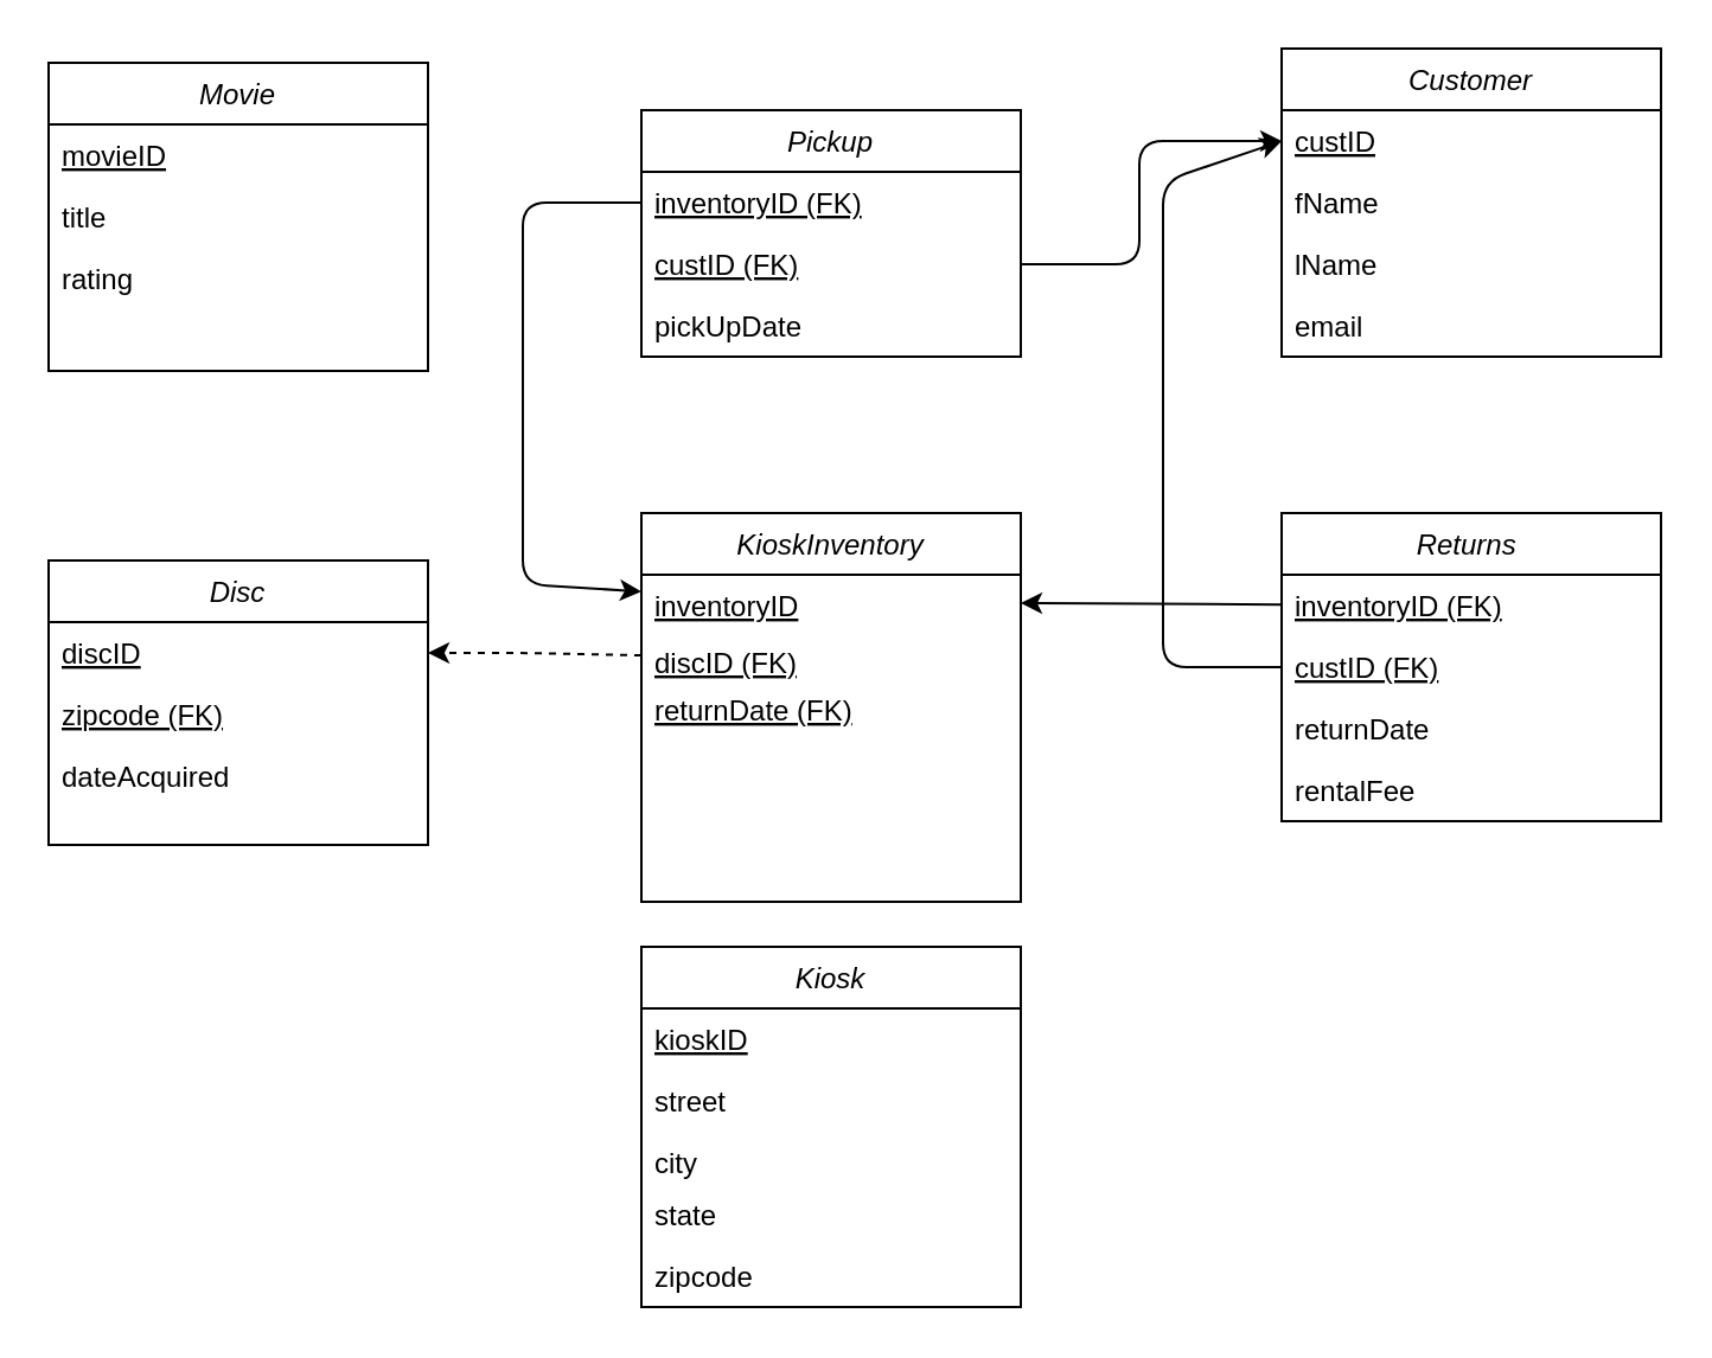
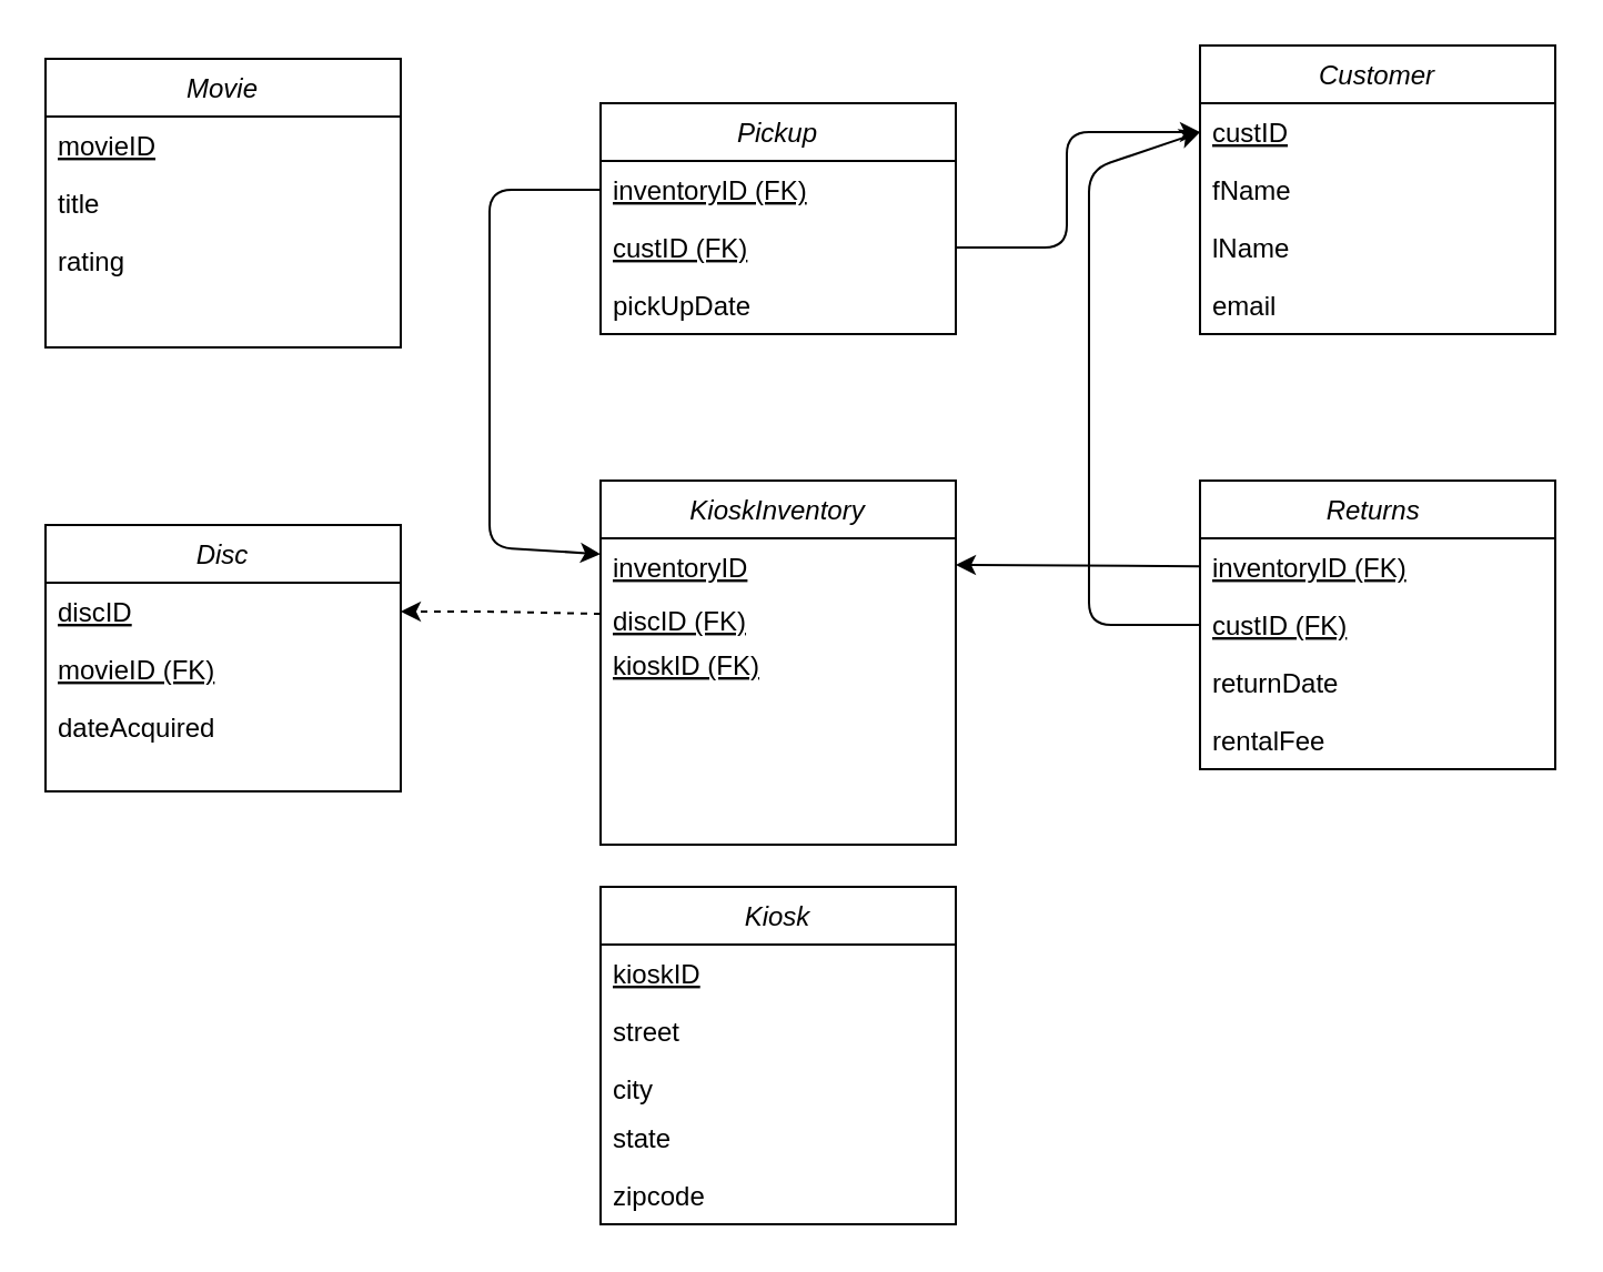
  <mxCell id="0" />
  <mxCell id="1" parent="0" />
  <mxCell id="2" value="Movie" style="swimlane;fontStyle=2;align=center;verticalAlign=top;childLayout=stackLayout;horizontal=1;startSize=26;horizontalStack=0;resizeParent=1;resizeLast=0;collapsible=1;marginBottom=0;rounded=0;shadow=0;strokeWidth=1;" parent="1" vertex="1"><mxGeometry x="20" y="26" width="160" height="130" as="geometry"><mxRectangle x="230" y="140" width="160" height="26" as="alternateBounds" /></mxGeometry></mxCell>
  <mxCell id="3" value="movieID" style="text;align=left;verticalAlign=top;spacingLeft=4;spacingRight=4;overflow=hidden;rotatable=0;points=[[0,0.5],[1,0.5]];portConstraint=eastwest;fontStyle=4" parent="2" vertex="1"><mxGeometry y="26" width="160" height="26" as="geometry" /></mxCell>
  <mxCell id="4" value="title" style="text;align=left;verticalAlign=top;spacingLeft=4;spacingRight=4;overflow=hidden;rotatable=0;points=[[0,0.5],[1,0.5]];portConstraint=eastwest;rounded=0;shadow=0;html=0;" parent="2" vertex="1"><mxGeometry y="52" width="160" height="26" as="geometry" /></mxCell>
  <mxCell id="5" value="rating" style="text;align=left;verticalAlign=top;spacingLeft=4;spacingRight=4;overflow=hidden;rotatable=0;points=[[0,0.5],[1,0.5]];portConstraint=eastwest;rounded=0;shadow=0;html=0;" parent="2" vertex="1"><mxGeometry y="78" width="160" height="26" as="geometry" /></mxCell>
  <mxCell id="6" value="KioskInventory" style="swimlane;fontStyle=2;align=center;verticalAlign=top;childLayout=stackLayout;horizontal=1;startSize=26;horizontalStack=0;resizeParent=1;resizeLast=0;collapsible=1;marginBottom=0;rounded=0;shadow=0;strokeWidth=1;" parent="1" vertex="1"><mxGeometry x="270" y="216" width="160" height="164" as="geometry"><mxRectangle x="230" y="140" width="160" height="26" as="alternateBounds" /></mxGeometry></mxCell>
  <mxCell id="7" value="inventoryID" style="text;align=left;verticalAlign=top;spacingLeft=4;spacingRight=4;overflow=hidden;rotatable=0;points=[[0,0.5],[1,0.5]];portConstraint=eastwest;fontStyle=4" parent="6" vertex="1"><mxGeometry y="26" width="160" height="24" as="geometry" /></mxCell>
  <mxCell id="8" value="discID (FK)" style="text;align=left;verticalAlign=top;spacingLeft=4;spacingRight=4;overflow=hidden;rotatable=0;points=[[0,0.5],[1,0.5]];portConstraint=eastwest;fontStyle=4" parent="6" vertex="1"><mxGeometry y="50" width="160" height="20" as="geometry" /></mxCell>
- <mxCell id="9" value="returnDate (FK)&#10;" style="text;align=left;verticalAlign=top;spacingLeft=4;spacingRight=4;overflow=hidden;rotatable=0;points=[[0,0.5],[1,0.5]];portConstraint=eastwest;fontStyle=4" parent="6" vertex="1"><mxGeometry y="70" width="160" height="20" as="geometry" /></mxCell>
+ <mxCell id="9" value="kioskID (FK)&#10;" style="text;align=left;verticalAlign=top;spacingLeft=4;spacingRight=4;overflow=hidden;rotatable=0;points=[[0,0.5],[1,0.5]];portConstraint=eastwest;fontStyle=4" parent="6" vertex="1"><mxGeometry y="70" width="160" height="20" as="geometry" /></mxCell>
  <mxCell id="10" value="Customer" style="swimlane;fontStyle=2;align=center;verticalAlign=top;childLayout=stackLayout;horizontal=1;startSize=26;horizontalStack=0;resizeParent=1;resizeLast=0;collapsible=1;marginBottom=0;rounded=0;shadow=0;strokeWidth=1;" parent="1" vertex="1"><mxGeometry x="540" y="20" width="160" height="130" as="geometry"><mxRectangle x="230" y="140" width="160" height="26" as="alternateBounds" /></mxGeometry></mxCell>
  <mxCell id="11" value="custID" style="text;align=left;verticalAlign=top;spacingLeft=4;spacingRight=4;overflow=hidden;rotatable=0;points=[[0,0.5],[1,0.5]];portConstraint=eastwest;fontStyle=4" parent="10" vertex="1"><mxGeometry y="26" width="160" height="26" as="geometry" /></mxCell>
  <mxCell id="12" value="fName" style="text;align=left;verticalAlign=top;spacingLeft=4;spacingRight=4;overflow=hidden;rotatable=0;points=[[0,0.5],[1,0.5]];portConstraint=eastwest;rounded=0;shadow=0;html=0;" parent="10" vertex="1"><mxGeometry y="52" width="160" height="26" as="geometry" /></mxCell>
  <mxCell id="13" value="lName" style="text;align=left;verticalAlign=top;spacingLeft=4;spacingRight=4;overflow=hidden;rotatable=0;points=[[0,0.5],[1,0.5]];portConstraint=eastwest;rounded=0;shadow=0;html=0;" parent="10" vertex="1"><mxGeometry y="78" width="160" height="26" as="geometry" /></mxCell>
  <mxCell id="14" value="email" style="text;align=left;verticalAlign=top;spacingLeft=4;spacingRight=4;overflow=hidden;rotatable=0;points=[[0,0.5],[1,0.5]];portConstraint=eastwest;rounded=0;shadow=0;html=0;" parent="10" vertex="1"><mxGeometry y="104" width="160" height="26" as="geometry" /></mxCell>
  <mxCell id="15" value="Disc" style="swimlane;fontStyle=2;align=center;verticalAlign=top;childLayout=stackLayout;horizontal=1;startSize=26;horizontalStack=0;resizeParent=1;resizeLast=0;collapsible=1;marginBottom=0;rounded=0;shadow=0;strokeWidth=1;" parent="1" vertex="1"><mxGeometry x="20" y="236" width="160" height="120" as="geometry"><mxRectangle x="230" y="140" width="160" height="26" as="alternateBounds" /></mxGeometry></mxCell>
  <mxCell id="16" value="discID" style="text;align=left;verticalAlign=top;spacingLeft=4;spacingRight=4;overflow=hidden;rotatable=0;points=[[0,0.5],[1,0.5]];portConstraint=eastwest;fontStyle=4" parent="15" vertex="1"><mxGeometry y="26" width="160" height="26" as="geometry" /></mxCell>
- <mxCell id="17" value="zipcode (FK)" style="text;align=left;verticalAlign=top;spacingLeft=4;spacingRight=4;overflow=hidden;rotatable=0;points=[[0,0.5],[1,0.5]];portConstraint=eastwest;rounded=0;shadow=0;html=0;fontStyle=4" parent="15" vertex="1"><mxGeometry y="52" width="160" height="26" as="geometry" /></mxCell>
+ <mxCell id="17" value="movieID (FK)" style="text;align=left;verticalAlign=top;spacingLeft=4;spacingRight=4;overflow=hidden;rotatable=0;points=[[0,0.5],[1,0.5]];portConstraint=eastwest;rounded=0;shadow=0;html=0;fontStyle=4" parent="15" vertex="1"><mxGeometry y="52" width="160" height="26" as="geometry" /></mxCell>
  <mxCell id="18" value="dateAcquired" style="text;align=left;verticalAlign=top;spacingLeft=4;spacingRight=4;overflow=hidden;rotatable=0;points=[[0,0.5],[1,0.5]];portConstraint=eastwest;rounded=0;shadow=0;html=0;" parent="15" vertex="1"><mxGeometry y="78" width="160" height="26" as="geometry" /></mxCell>
  <mxCell id="19" value="Kiosk" style="swimlane;fontStyle=2;align=center;verticalAlign=top;childLayout=stackLayout;horizontal=1;startSize=26;horizontalStack=0;resizeParent=1;resizeLast=0;collapsible=1;marginBottom=0;rounded=0;shadow=0;strokeWidth=1;" parent="1" vertex="1"><mxGeometry x="270" y="399" width="160" height="152" as="geometry"><mxRectangle x="230" y="140" width="160" height="26" as="alternateBounds" /></mxGeometry></mxCell>
  <mxCell id="20" value="kioskID" style="text;align=left;verticalAlign=top;spacingLeft=4;spacingRight=4;overflow=hidden;rotatable=0;points=[[0,0.5],[1,0.5]];portConstraint=eastwest;fontStyle=4" parent="19" vertex="1"><mxGeometry y="26" width="160" height="26" as="geometry" /></mxCell>
  <mxCell id="21" value="street" style="text;align=left;verticalAlign=top;spacingLeft=4;spacingRight=4;overflow=hidden;rotatable=0;points=[[0,0.5],[1,0.5]];portConstraint=eastwest;rounded=0;shadow=0;html=0;" parent="19" vertex="1"><mxGeometry y="52" width="160" height="26" as="geometry" /></mxCell>
  <mxCell id="22" value="city" style="text;align=left;verticalAlign=top;spacingLeft=4;spacingRight=4;overflow=hidden;rotatable=0;points=[[0,0.5],[1,0.5]];portConstraint=eastwest;rounded=0;shadow=0;html=0;" parent="19" vertex="1"><mxGeometry y="78" width="160" height="22" as="geometry" /></mxCell>
  <mxCell id="23" value="state" style="text;align=left;verticalAlign=top;spacingLeft=4;spacingRight=4;overflow=hidden;rotatable=0;points=[[0,0.5],[1,0.5]];portConstraint=eastwest;rounded=0;shadow=0;html=0;" parent="19" vertex="1"><mxGeometry y="100" width="160" height="26" as="geometry" /></mxCell>
  <mxCell id="24" value="zipcode" style="text;align=left;verticalAlign=top;spacingLeft=4;spacingRight=4;overflow=hidden;rotatable=0;points=[[0,0.5],[1,0.5]];portConstraint=eastwest;rounded=0;shadow=0;html=0;" parent="19" vertex="1"><mxGeometry y="126" width="160" height="26" as="geometry" /></mxCell>
  <mxCell id="25" value="" style="endArrow=classic;html=1;entryX=1;entryY=0.5;entryDx=0;entryDy=0;exitX=0;exitY=0.5;exitDx=0;exitDy=0;dashed=1;" parent="1" source="8" target="16" edge="1"><mxGeometry width="50" height="50" relative="1" as="geometry"><mxPoint x="430" y="256" as="sourcePoint" /><mxPoint x="480" y="206" as="targetPoint" /><Array as="points"><mxPoint x="220" y="275" /></Array></mxGeometry></mxCell>
  <mxCell id="26" value="Pickup" style="swimlane;fontStyle=2;align=center;verticalAlign=top;childLayout=stackLayout;horizontal=1;startSize=26;horizontalStack=0;resizeParent=1;resizeLast=0;collapsible=1;marginBottom=0;rounded=0;shadow=0;strokeWidth=1;" parent="1" vertex="1"><mxGeometry x="270" y="46" width="160" height="104" as="geometry"><mxRectangle x="230" y="140" width="160" height="26" as="alternateBounds" /></mxGeometry></mxCell>
  <mxCell id="27" value="inventoryID (FK)" style="text;align=left;verticalAlign=top;spacingLeft=4;spacingRight=4;overflow=hidden;rotatable=0;points=[[0,0.5],[1,0.5]];portConstraint=eastwest;fontStyle=4" parent="26" vertex="1"><mxGeometry y="26" width="160" height="26" as="geometry" /></mxCell>
  <mxCell id="28" value="custID (FK)" style="text;align=left;verticalAlign=top;spacingLeft=4;spacingRight=4;overflow=hidden;rotatable=0;points=[[0,0.5],[1,0.5]];portConstraint=eastwest;rounded=0;shadow=0;html=0;fontStyle=4" parent="26" vertex="1"><mxGeometry y="52" width="160" height="26" as="geometry" /></mxCell>
  <mxCell id="29" value="pickUpDate" style="text;align=left;verticalAlign=top;spacingLeft=4;spacingRight=4;overflow=hidden;rotatable=0;points=[[0,0.5],[1,0.5]];portConstraint=eastwest;rounded=0;shadow=0;html=0;" parent="26" vertex="1"><mxGeometry y="78" width="160" height="26" as="geometry" /></mxCell>
  <mxCell id="30" value="" style="endArrow=classic;html=1;exitX=0;exitY=0.5;exitDx=0;exitDy=0;" parent="1" source="27" target="7" edge="1"><mxGeometry width="50" height="50" relative="1" as="geometry"><mxPoint x="430" y="166" as="sourcePoint" /><mxPoint x="480" y="116" as="targetPoint" /><Array as="points"><mxPoint x="220" y="85" /><mxPoint x="220" y="246" /></Array></mxGeometry></mxCell>
  <mxCell id="31" value="" style="endArrow=classic;html=1;entryX=0;entryY=0.5;entryDx=0;entryDy=0;" parent="1" target="11" edge="1"><mxGeometry width="50" height="50" relative="1" as="geometry"><mxPoint x="430" y="111" as="sourcePoint" /><mxPoint x="500" y="166" as="targetPoint" /><Array as="points"><mxPoint x="480" y="111" /><mxPoint x="480" y="59" /></Array></mxGeometry></mxCell>
  <mxCell id="32" value="Returns " style="swimlane;fontStyle=2;align=center;verticalAlign=top;childLayout=stackLayout;horizontal=1;startSize=26;horizontalStack=0;resizeParent=1;resizeLast=0;collapsible=1;marginBottom=0;rounded=0;shadow=0;strokeWidth=1;" parent="1" vertex="1"><mxGeometry x="540" y="216" width="160" height="130" as="geometry"><mxRectangle x="230" y="140" width="160" height="26" as="alternateBounds" /></mxGeometry></mxCell>
  <mxCell id="33" value="inventoryID (FK)" style="text;align=left;verticalAlign=top;spacingLeft=4;spacingRight=4;overflow=hidden;rotatable=0;points=[[0,0.5],[1,0.5]];portConstraint=eastwest;fontStyle=4" parent="32" vertex="1"><mxGeometry y="26" width="160" height="26" as="geometry" /></mxCell>
  <mxCell id="34" value="custID (FK)" style="text;align=left;verticalAlign=top;spacingLeft=4;spacingRight=4;overflow=hidden;rotatable=0;points=[[0,0.5],[1,0.5]];portConstraint=eastwest;rounded=0;shadow=0;html=0;fontStyle=4" parent="32" vertex="1"><mxGeometry y="52" width="160" height="26" as="geometry" /></mxCell>
  <mxCell id="35" value="returnDate&#10;" style="text;align=left;verticalAlign=top;spacingLeft=4;spacingRight=4;overflow=hidden;rotatable=0;points=[[0,0.5],[1,0.5]];portConstraint=eastwest;rounded=0;shadow=0;html=0;" parent="32" vertex="1"><mxGeometry y="78" width="160" height="26" as="geometry" /></mxCell>
  <mxCell id="36" value="rentalFee" style="text;align=left;verticalAlign=top;spacingLeft=4;spacingRight=4;overflow=hidden;rotatable=0;points=[[0,0.5],[1,0.5]];portConstraint=eastwest;rounded=0;shadow=0;html=0;" parent="32" vertex="1"><mxGeometry y="104" width="160" height="26" as="geometry" /></mxCell>
  <mxCell id="37" value="" style="endArrow=classic;html=1;exitX=0;exitY=0.5;exitDx=0;exitDy=0;entryX=0;entryY=0.5;entryDx=0;entryDy=0;" parent="1" source="34" target="11" edge="1"><mxGeometry width="50" height="50" relative="1" as="geometry"><mxPoint x="430" y="236" as="sourcePoint" /><mxPoint x="500" y="66" as="targetPoint" /><Array as="points"><mxPoint x="490" y="281" /><mxPoint x="490" y="76" /></Array></mxGeometry></mxCell>
  <mxCell id="38" value="" style="endArrow=classic;html=1;entryX=1;entryY=0.5;entryDx=0;entryDy=0;" parent="1" source="33" target="7" edge="1"><mxGeometry width="50" height="50" relative="1" as="geometry"><mxPoint x="430" y="236" as="sourcePoint" /><mxPoint x="480" y="186" as="targetPoint" /></mxGeometry></mxCell>
